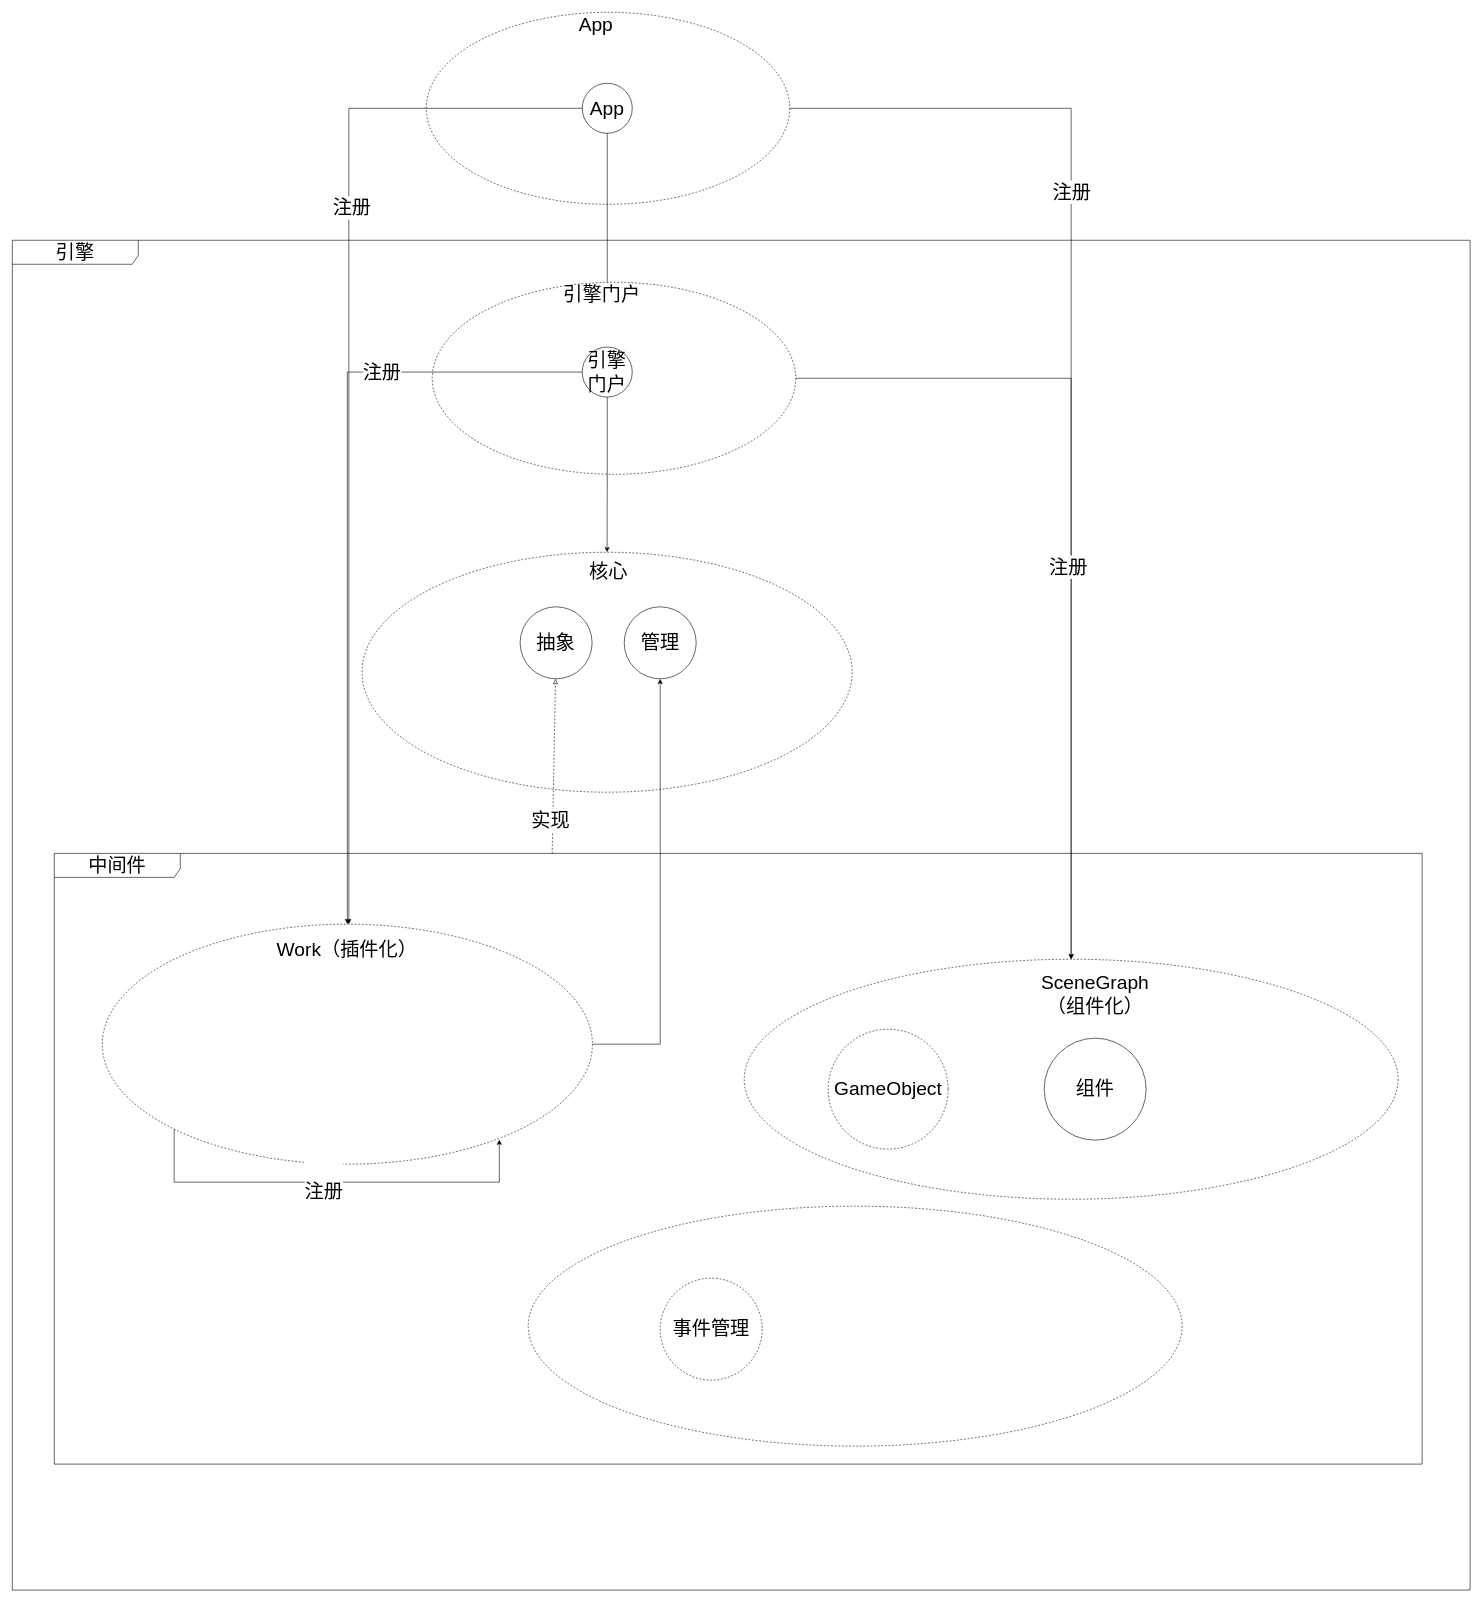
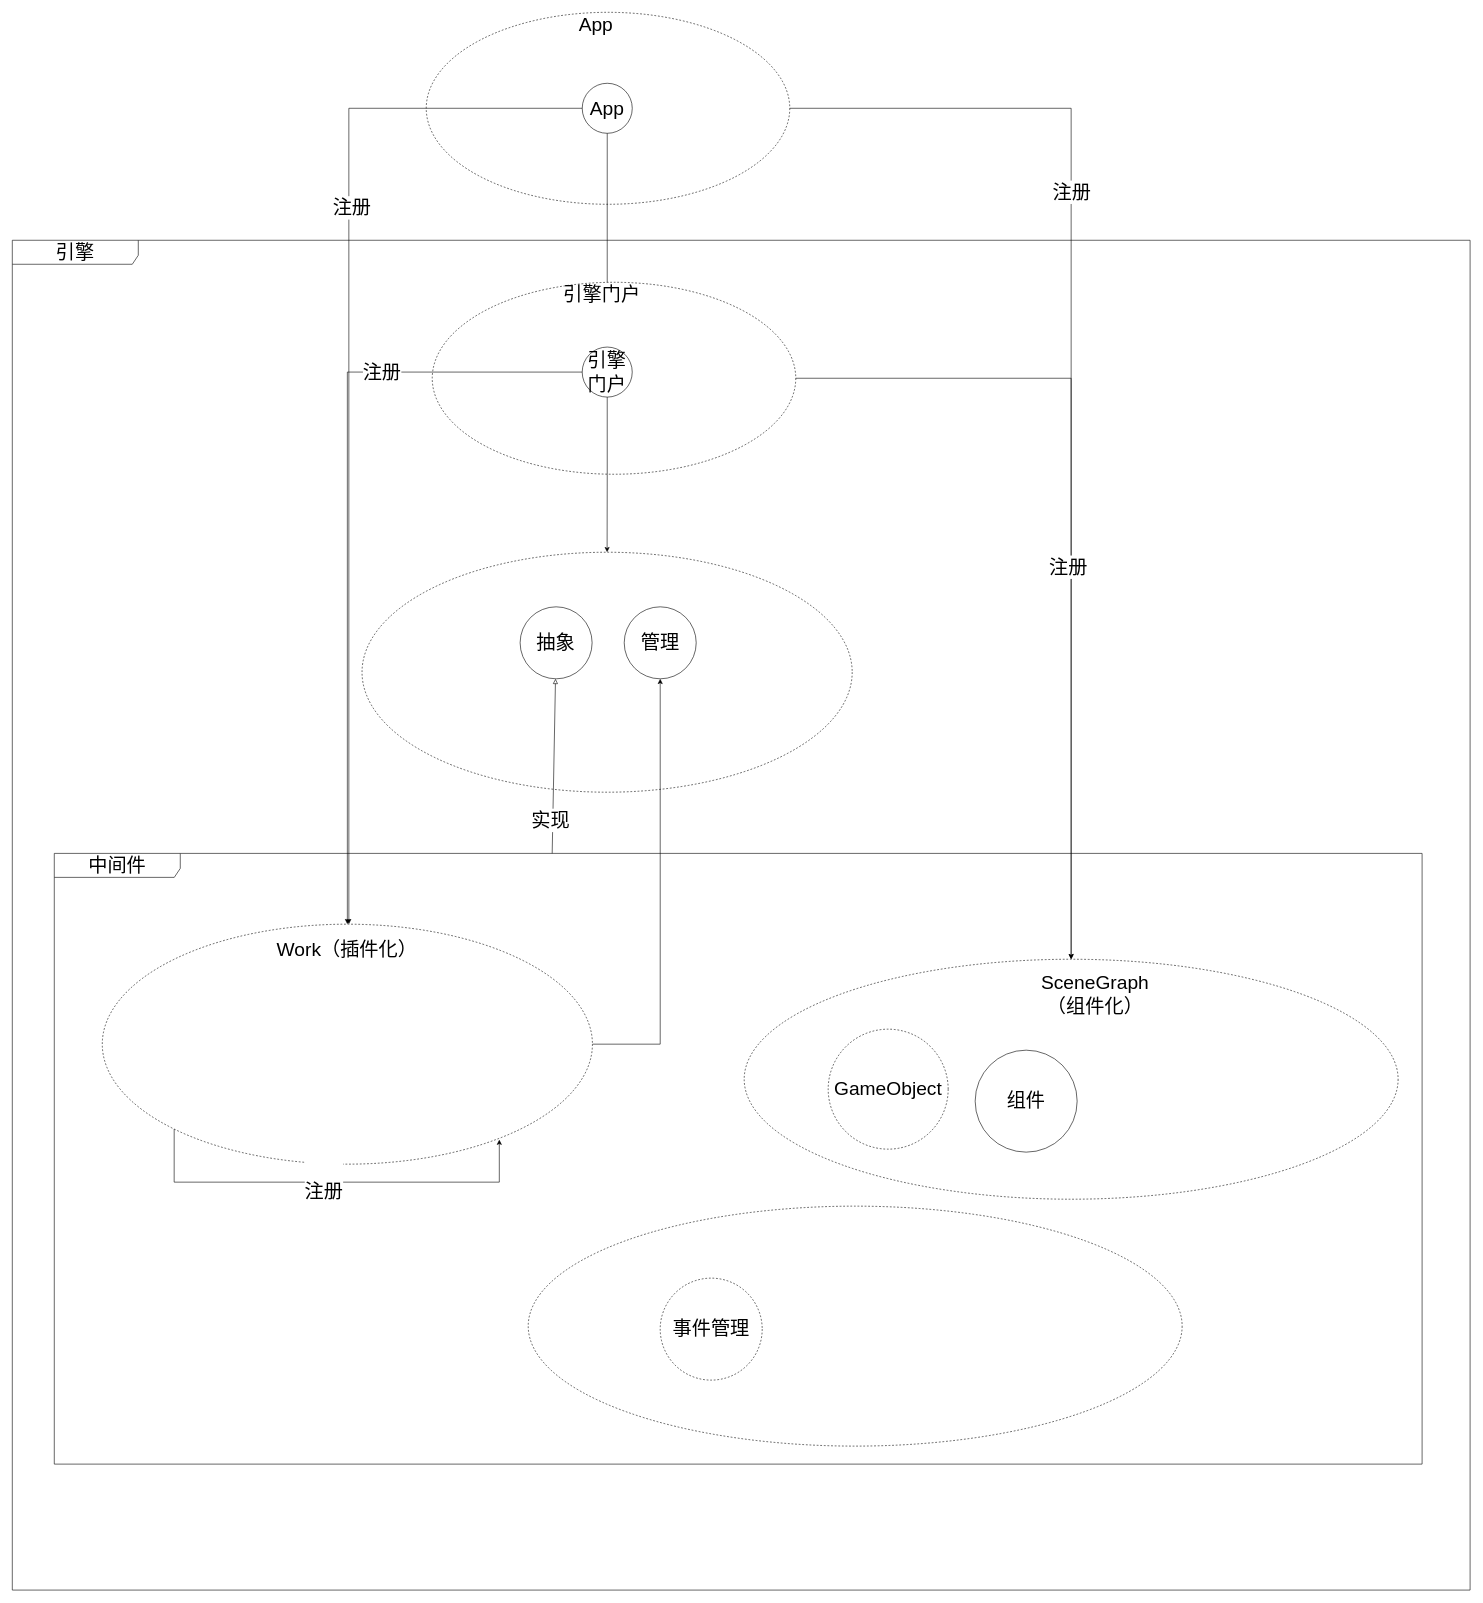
  <mxCell id="0" />
  <mxCell id="1" parent="0" />
  <mxCell id="2" value="&lt;font style=&quot;font-size: 32px&quot;&gt;引擎&lt;/font&gt;" style="shape=umlFrame;whiteSpace=wrap;html=1;width=210;height=40;fontSize=32;" parent="1" vertex="1"><mxGeometry x="20" y="400" width="2430" height="2250" as="geometry" /></mxCell>
  <mxCell id="3" value="&lt;font style=&quot;font-size: 32px&quot;&gt;中间件&lt;/font&gt;" style="shape=umlFrame;whiteSpace=wrap;html=1;width=210;height=40;fontSize=32;" parent="1" vertex="1"><mxGeometry x="90" y="1422" width="2280" height="1018" as="geometry" /></mxCell>
  <mxCell id="4" value="" style="ellipse;whiteSpace=wrap;html=1;fontSize=32;dashed=1;" parent="1" vertex="1"><mxGeometry x="880" y="2010" width="1090" height="400" as="geometry" /></mxCell>
  <mxCell id="5" value="" style="group;fontSize=32;" parent="1" vertex="1" connectable="0"><mxGeometry x="710.003" y="20.003" width="605.957" height="320" as="geometry" /></mxCell>
  <mxCell id="6" value="" style="ellipse;whiteSpace=wrap;html=1;fontSize=32;dashed=1;" parent="5" vertex="1"><mxGeometry width="605.957" height="320" as="geometry" /></mxCell>
  <mxCell id="7" value="&lt;span style=&quot;font-size: 32px&quot;&gt;App&lt;/span&gt;" style="text;html=1;strokeColor=none;fillColor=none;align=center;verticalAlign=middle;whiteSpace=wrap;rounded=0;strokeWidth=1;dashed=1;fontSize=32;" parent="5" vertex="1"><mxGeometry x="205.96" y="13.47" width="154.17" height="14.22" as="geometry" /></mxCell>
  <mxCell id="8" value="App" style="ellipse;whiteSpace=wrap;html=1;aspect=fixed;fontSize=32;" parent="5" vertex="1"><mxGeometry x="259.997" y="118.293" width="83.417" height="83.417" as="geometry" /></mxCell>
  <mxCell id="9" style="edgeStyle=orthogonalEdgeStyle;rounded=0;orthogonalLoop=1;jettySize=auto;html=1;fontSize=32;exitX=0.5;exitY=1;exitDx=0;exitDy=0;" parent="1" source="8" target="16" edge="1"><mxGeometry relative="1" as="geometry" /></mxCell>
  <mxCell id="10" style="edgeStyle=orthogonalEdgeStyle;rounded=0;orthogonalLoop=1;jettySize=auto;html=1;startArrow=none;startFill=0;endArrow=classic;endFill=1;fontSize=32;" parent="1" source="8" target="27" edge="1"><mxGeometry relative="1" as="geometry"><Array as="points"><mxPoint x="581" y="180" /></Array></mxGeometry></mxCell>
  <mxCell id="11" value="注册" style="edgeLabel;html=1;align=center;verticalAlign=middle;resizable=0;points=[];fontSize=32;" parent="10" vertex="1" connectable="0"><mxGeometry x="-0.364" y="4" relative="1" as="geometry"><mxPoint y="-1" as="offset" /></mxGeometry></mxCell>
  <mxCell id="12" value="" style="group;fontSize=32;" parent="1" vertex="1" connectable="0"><mxGeometry x="530" y="793.47" width="890" height="320" as="geometry" /></mxCell>
  <mxCell id="13" value="" style="group;fontSize=32;" parent="12" vertex="1" connectable="0"><mxGeometry x="190.003" y="-323.467" width="605.957" height="320" as="geometry" /></mxCell>
  <mxCell id="14" value="" style="ellipse;whiteSpace=wrap;html=1;fontSize=32;dashed=1;" parent="13" vertex="1"><mxGeometry width="605.957" height="320" as="geometry" /></mxCell>
  <mxCell id="15" value="&lt;span style=&quot;font-size: 32px&quot;&gt;引擎门户&lt;/span&gt;" style="text;html=1;strokeColor=none;fillColor=none;align=center;verticalAlign=middle;whiteSpace=wrap;rounded=0;strokeWidth=1;dashed=1;fontSize=32;" parent="13" vertex="1"><mxGeometry x="205.96" y="13.47" width="154.17" height="14.22" as="geometry" /></mxCell>
  <mxCell id="16" value="引擎门户" style="ellipse;whiteSpace=wrap;html=1;aspect=fixed;fontSize=32;" parent="13" vertex="1"><mxGeometry x="249.957" y="108.003" width="83.417" height="83.417" as="geometry" /></mxCell>
  <mxCell id="17" value="" style="ellipse;whiteSpace=wrap;html=1;fontSize=32;dashed=1;" parent="1" vertex="1"><mxGeometry x="602.979" y="919.997" width="817.021" height="400" as="geometry" /></mxCell>
- <mxCell id="18" value="&lt;span style=&quot;font-size: 32px&quot;&gt;核心&lt;/span&gt;" style="text;html=1;strokeColor=none;fillColor=none;align=center;verticalAlign=middle;whiteSpace=wrap;rounded=0;strokeWidth=1;dashed=1;fontSize=32;" parent="1" vertex="1"><mxGeometry x="939.999" y="944.577" width="148.09" height="17.78" as="geometry" /></mxCell>
  <mxCell id="19" value="抽象" style="ellipse;whiteSpace=wrap;html=1;aspect=fixed;fontSize=32;" parent="1" vertex="1"><mxGeometry x="866.49" y="1011" width="120" height="120" as="geometry" /></mxCell>
  <mxCell id="20" value="管理" style="ellipse;whiteSpace=wrap;html=1;aspect=fixed;fontSize=32;" parent="1" vertex="1"><mxGeometry x="1040" y="1011" width="120" height="120" as="geometry" /></mxCell>
  <mxCell id="21" style="edgeStyle=orthogonalEdgeStyle;rounded=0;orthogonalLoop=1;jettySize=auto;html=1;fontSize=32;entryX=0.5;entryY=0;entryDx=0;entryDy=0;" parent="1" source="16" target="17" edge="1"><mxGeometry x="-2340" y="-2050" as="geometry" /></mxCell>
  <mxCell id="22" style="edgeStyle=orthogonalEdgeStyle;rounded=0;orthogonalLoop=1;jettySize=auto;html=1;fontSize=32;exitX=0;exitY=0.5;exitDx=0;exitDy=0;" parent="1" source="16" target="27" edge="1"><mxGeometry x="-2340" y="-2050" as="geometry" /></mxCell>
  <mxCell id="23" value="注册" style="edgeLabel;html=1;align=center;verticalAlign=middle;resizable=0;points=[];fontSize=32;" parent="22" vertex="1" connectable="0"><mxGeometry x="-0.525" y="-4" relative="1" as="geometry"><mxPoint x="-22.46" y="3.97" as="offset" /></mxGeometry></mxCell>
- <mxCell id="24" style="rounded=0;orthogonalLoop=1;jettySize=auto;html=1;fontSize=32;startArrow=none;startFill=0;endArrow=block;endFill=0;exitX=0.364;exitY=0;exitDx=0;exitDy=0;exitPerimeter=0;dashed=1;" parent="1" source="3" target="19" edge="1"><mxGeometry x="-2340" y="-2050" as="geometry"><mxPoint x="920" y="1400" as="sourcePoint" /></mxGeometry></mxCell>
+ <mxCell id="24" style="rounded=0;orthogonalLoop=1;jettySize=auto;html=1;fontSize=32;startArrow=none;startFill=0;endArrow=block;endFill=0;exitX=0.364;exitY=0;exitDx=0;exitDy=0;exitPerimeter=0;" parent="1" source="3" target="19" edge="1"><mxGeometry x="-2340" y="-2050" as="geometry"><mxPoint x="920" y="1400" as="sourcePoint" /></mxGeometry></mxCell>
  <mxCell id="25" value="实现" style="edgeLabel;html=1;align=center;verticalAlign=middle;resizable=0;points=[];fontSize=32;" parent="24" vertex="1" connectable="0"><mxGeometry x="-0.62" y="4" relative="1" as="geometry"><mxPoint as="offset" /></mxGeometry></mxCell>
  <mxCell id="26" style="edgeStyle=orthogonalEdgeStyle;rounded=0;orthogonalLoop=1;jettySize=auto;html=1;exitX=1;exitY=0.5;exitDx=0;exitDy=0;entryX=0.5;entryY=1;entryDx=0;entryDy=0;" parent="1" source="27" target="20" edge="1"><mxGeometry x="-2340" y="-2050" as="geometry" /></mxCell>
  <mxCell id="27" value="" style="ellipse;whiteSpace=wrap;html=1;fontSize=32;dashed=1;" parent="1" vertex="1"><mxGeometry x="169.999" y="1539.997" width="817.021" height="400" as="geometry" /></mxCell>
  <mxCell id="28" value="&lt;span style=&quot;font-size: 32px&quot;&gt;Work（插件化）&lt;/span&gt;" style="text;html=1;strokeColor=none;fillColor=none;align=center;verticalAlign=middle;whiteSpace=wrap;rounded=0;strokeWidth=1;dashed=1;fontSize=32;" parent="1" vertex="1"><mxGeometry x="449.999" y="1567.327" width="255.53" height="31.11" as="geometry" /></mxCell>
  <mxCell id="29" style="edgeStyle=orthogonalEdgeStyle;rounded=0;orthogonalLoop=1;jettySize=auto;html=1;exitX=0;exitY=1;exitDx=0;exitDy=0;entryX=0.81;entryY=0.898;entryDx=0;entryDy=0;fontSize=32;entryPerimeter=0;" parent="1" source="27" target="27" edge="1"><mxGeometry x="-2680.001" y="-1280.003" as="geometry"><Array as="points"><mxPoint x="290" y="1970" /><mxPoint x="832" y="1970" /></Array></mxGeometry></mxCell>
  <mxCell id="30" value="&lt;font style=&quot;font-size: 32px;&quot;&gt;&lt;br style=&quot;font-size: 32px;&quot;&gt;&lt;/font&gt;注册" style="edgeLabel;html=1;align=center;verticalAlign=middle;resizable=0;points=[];fontSize=32;" parent="29" vertex="1" connectable="0"><mxGeometry x="-0.037" y="5" relative="1" as="geometry"><mxPoint x="-1" as="offset" /></mxGeometry></mxCell>
  <mxCell id="31" value="" style="ellipse;whiteSpace=wrap;html=1;fontSize=32;dashed=1;" parent="1" vertex="1"><mxGeometry x="1240" y="1598.44" width="1090" height="400" as="geometry" /></mxCell>
  <mxCell id="32" value="&lt;span style=&quot;font-size: 32px&quot;&gt;SceneGraph&lt;br&gt;（组件化）&lt;/span&gt;" style="text;html=1;strokeColor=none;fillColor=none;align=center;verticalAlign=middle;whiteSpace=wrap;rounded=0;strokeWidth=1;dashed=1;fontSize=32;" parent="1" vertex="1"><mxGeometry x="1700" y="1648" width="250" height="17.78" as="geometry" /></mxCell>
- <mxCell id="33" value="组件" style="ellipse;whiteSpace=wrap;html=1;aspect=fixed;fontSize=32;" parent="1" vertex="1"><mxGeometry x="1740" y="1730" width="170" height="170" as="geometry" /></mxCell>
+ <mxCell id="33" value="组件" style="ellipse;whiteSpace=wrap;html=1;aspect=fixed;fontSize=32;" parent="1" vertex="1"><mxGeometry x="1625" y="1750" width="170" height="170" as="geometry" /></mxCell>
  <mxCell id="34" style="edgeStyle=orthogonalEdgeStyle;rounded=0;orthogonalLoop=1;jettySize=auto;html=1;entryX=0.5;entryY=0;entryDx=0;entryDy=0;" parent="1" source="6" edge="1" target="31"><mxGeometry relative="1" as="geometry"><mxPoint x="1790" y="1600" as="targetPoint" /><Array as="points"><mxPoint x="1785" y="180" /></Array></mxGeometry></mxCell>
  <mxCell id="35" value="&lt;font style=&quot;font-size: 32px&quot;&gt;注册&lt;/font&gt;" style="edgeLabel;html=1;align=center;verticalAlign=middle;resizable=0;points=[];fontSize=32;" parent="34" vertex="1" connectable="0"><mxGeometry x="-0.356" relative="1" as="geometry"><mxPoint y="1" as="offset" /></mxGeometry></mxCell>
  <mxCell id="36" style="edgeStyle=orthogonalEdgeStyle;rounded=0;orthogonalLoop=1;jettySize=auto;html=1;exitX=1;exitY=0.5;exitDx=0;exitDy=0;entryX=0.5;entryY=0;entryDx=0;entryDy=0;" parent="1" source="14" target="31" edge="1"><mxGeometry relative="1" as="geometry"><mxPoint x="1920" y="1810" as="targetPoint" /><Array as="points"><mxPoint x="1785" y="630" /></Array></mxGeometry></mxCell>
  <mxCell id="37" value="&lt;font style=&quot;font-size: 32px&quot;&gt;注册&lt;/font&gt;" style="edgeLabel;html=1;align=center;verticalAlign=middle;resizable=0;points=[];" parent="36" vertex="1" connectable="0"><mxGeometry x="0.084" y="-6" relative="1" as="geometry"><mxPoint as="offset" /></mxGeometry></mxCell>
  <mxCell id="38" value="事件管理" style="ellipse;whiteSpace=wrap;html=1;aspect=fixed;fontSize=32;dashed=1;" parent="1" vertex="1"><mxGeometry x="1100" y="2130" width="170" height="170" as="geometry" /></mxCell>
  <mxCell id="39" value="GameObject" style="ellipse;whiteSpace=wrap;html=1;aspect=fixed;fontSize=32;dashed=1;" vertex="1" parent="1"><mxGeometry x="1380" y="1715" width="200" height="200" as="geometry" /></mxCell>
